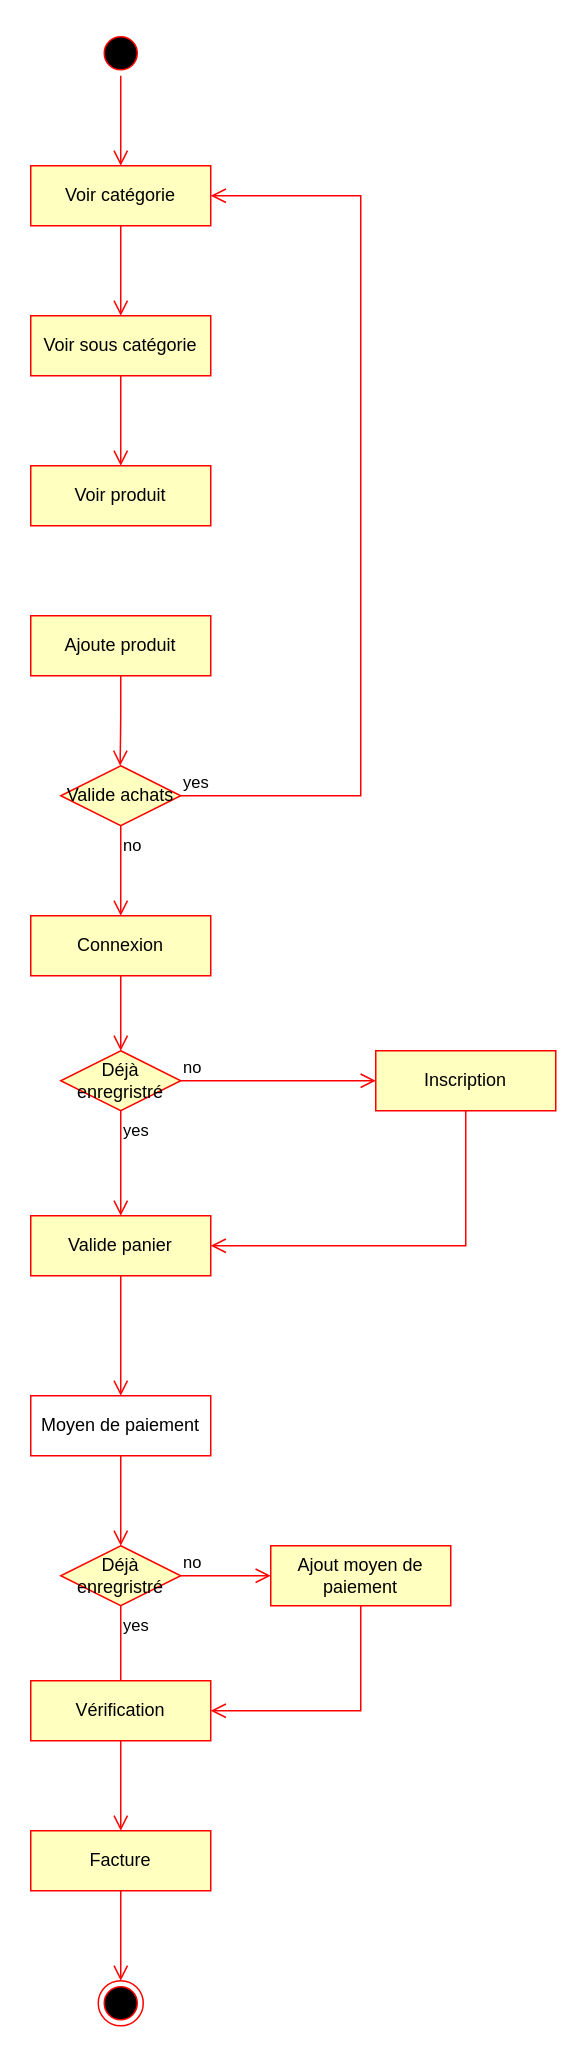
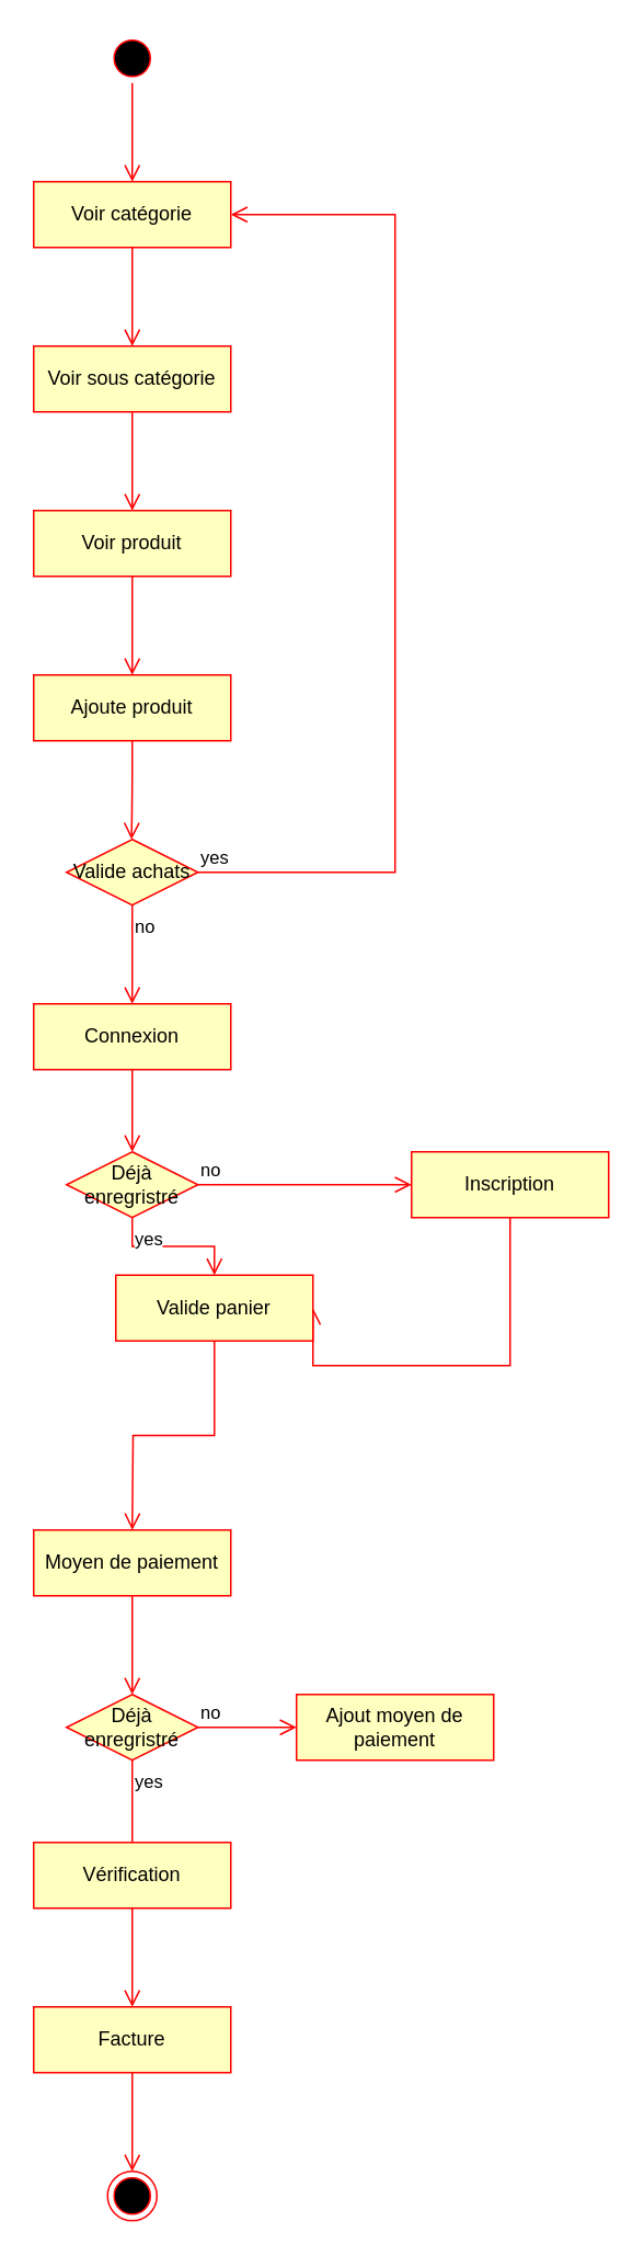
  <mxCell id="0" />
  <mxCell id="1" parent="0" />
  <mxCell id="2" value="Connexion" style="rounded=0;whiteSpace=wrap;html=1;arcSize=40;fontColor=#000000;fillColor=#ffffc0;strokeColor=#ff0000;" parent="1" vertex="1"><mxGeometry x="20" y="610" width="120" height="40" as="geometry" /></mxCell>
  <mxCell id="3" value="" style="edgeStyle=orthogonalEdgeStyle;html=1;verticalAlign=bottom;endArrow=open;endSize=8;strokeColor=#ff0000;rounded=0;entryX=0.5;entryY=0;entryDx=0;entryDy=0;" parent="1" source="2" target="4" edge="1"><mxGeometry relative="1" as="geometry"><mxPoint x="74" y="710" as="targetPoint" /></mxGeometry></mxCell>
  <mxCell id="4" value="Déjà enregristré" style="rhombus;whiteSpace=wrap;html=1;fontColor=#000000;fillColor=#ffffc0;strokeColor=#ff0000;rounded=0;" parent="1" vertex="1"><mxGeometry x="40" y="700" width="80" height="40" as="geometry" /></mxCell>
  <mxCell id="5" value="no" style="edgeStyle=orthogonalEdgeStyle;html=1;align=left;verticalAlign=bottom;endArrow=open;endSize=8;strokeColor=#ff0000;rounded=0;" parent="1" source="4" edge="1"><mxGeometry x="-1" relative="1" as="geometry"><mxPoint x="250" y="720" as="targetPoint" /></mxGeometry></mxCell>
  <mxCell id="6" value="yes" style="edgeStyle=orthogonalEdgeStyle;html=1;align=left;verticalAlign=top;endArrow=open;endSize=8;strokeColor=#ff0000;rounded=0;entryX=0.5;entryY=0;entryDx=0;entryDy=0;" parent="1" source="4" target="9" edge="1"><mxGeometry x="-1" relative="1" as="geometry"><mxPoint x="80" y="820" as="targetPoint" /><Array as="points" /></mxGeometry></mxCell>
  <mxCell id="7" value="&lt;div&gt;Inscription&lt;/div&gt;" style="rounded=0;whiteSpace=wrap;html=1;arcSize=40;fontColor=#000000;fillColor=#ffffc0;strokeColor=#ff0000;" parent="1" vertex="1"><mxGeometry x="250" y="700" width="120" height="40" as="geometry" /></mxCell>
  <mxCell id="8" value="" style="edgeStyle=orthogonalEdgeStyle;html=1;verticalAlign=bottom;endArrow=open;endSize=8;strokeColor=#ff0000;rounded=0;entryX=1;entryY=0.5;entryDx=0;entryDy=0;" parent="1" source="7" target="9" edge="1"><mxGeometry relative="1" as="geometry"><mxPoint x="310" y="810" as="targetPoint" /><Array as="points"><mxPoint x="310" y="830" /></Array></mxGeometry></mxCell>
- <mxCell id="9" value="Valide panier" style="rounded=0;whiteSpace=wrap;html=1;arcSize=40;fontColor=#000000;fillColor=#ffffc0;strokeColor=#ff0000;" parent="1" vertex="1"><mxGeometry x="20" y="810" width="120" height="40" as="geometry" /></mxCell>
+ <mxCell id="9" value="Valide panier" style="rounded=0;whiteSpace=wrap;html=1;arcSize=40;fontColor=#000000;fillColor=#ffffc0;strokeColor=#ff0000;" parent="1" vertex="1"><mxGeometry x="70" y="775" width="120" height="40" as="geometry" /></mxCell>
  <mxCell id="10" value="" style="edgeStyle=orthogonalEdgeStyle;html=1;verticalAlign=bottom;endArrow=open;endSize=8;strokeColor=#ff0000;rounded=0;" parent="1" source="9" edge="1"><mxGeometry relative="1" as="geometry"><mxPoint x="80" y="930" as="targetPoint" /></mxGeometry></mxCell>
- <mxCell id="11" value="Moyen de paiement" style="rounded=0;whiteSpace=wrap;html=1;arcSize=40;fontColor=#000000;fillColor=#ffffff;strokeColor=#ff0000;" parent="1" vertex="1"><mxGeometry x="20" y="930" width="120" height="40" as="geometry" /></mxCell>
+ <mxCell id="11" value="Moyen de paiement" style="rounded=0;whiteSpace=wrap;html=1;arcSize=40;fontColor=#000000;fillColor=#ffffc0;strokeColor=#ff0000;" parent="1" vertex="1"><mxGeometry x="20" y="930" width="120" height="40" as="geometry" /></mxCell>
  <mxCell id="12" value="" style="edgeStyle=orthogonalEdgeStyle;html=1;verticalAlign=bottom;endArrow=open;endSize=8;strokeColor=#ff0000;rounded=0;" parent="1" source="11" edge="1"><mxGeometry relative="1" as="geometry"><mxPoint x="80" y="1030" as="targetPoint" /></mxGeometry></mxCell>
  <mxCell id="13" value="Déjà enregristré" style="rhombus;whiteSpace=wrap;html=1;fontColor=#000000;fillColor=#ffffc0;strokeColor=#ff0000;rounded=0;" parent="1" vertex="1"><mxGeometry x="40" y="1030" width="80" height="40" as="geometry" /></mxCell>
  <mxCell id="14" value="no" style="edgeStyle=orthogonalEdgeStyle;html=1;align=left;verticalAlign=bottom;endArrow=open;endSize=8;strokeColor=#ff0000;rounded=0;" parent="1" source="13" edge="1"><mxGeometry x="-1" relative="1" as="geometry"><mxPoint x="180" y="1050" as="targetPoint" /></mxGeometry></mxCell>
  <mxCell id="15" value="yes" style="edgeStyle=orthogonalEdgeStyle;html=1;align=left;verticalAlign=top;endArrow=open;endSize=8;strokeColor=#ff0000;rounded=0;" parent="1" source="13" edge="1"><mxGeometry x="-1" relative="1" as="geometry"><mxPoint x="80" y="1130" as="targetPoint" /></mxGeometry></mxCell>
  <mxCell id="16" value="Ajout moyen de paiement" style="rounded=0;whiteSpace=wrap;html=1;arcSize=40;fontColor=#000000;fillColor=#ffffc0;strokeColor=#ff0000;" parent="1" vertex="1"><mxGeometry x="180" y="1030" width="120" height="40" as="geometry" /></mxCell>
- <mxCell id="17" value="" style="edgeStyle=orthogonalEdgeStyle;html=1;verticalAlign=bottom;endArrow=open;endSize=8;strokeColor=#ff0000;entryX=1;entryY=0.5;entryDx=0;entryDy=0;rounded=0;" parent="1" source="16" target="18" edge="1"><mxGeometry relative="1" as="geometry"><mxPoint x="240" y="1130" as="targetPoint" /><Array as="points"><mxPoint x="240" y="1140" /></Array></mxGeometry></mxCell>
  <mxCell id="18" value="Vérification" style="rounded=0;whiteSpace=wrap;html=1;arcSize=40;fontColor=#000000;fillColor=#ffffc0;strokeColor=#ff0000;" parent="1" vertex="1"><mxGeometry x="20" y="1120" width="120" height="40" as="geometry" /></mxCell>
  <mxCell id="19" value="" style="edgeStyle=orthogonalEdgeStyle;html=1;verticalAlign=bottom;endArrow=open;endSize=8;strokeColor=#ff0000;rounded=0;" parent="1" source="18" edge="1"><mxGeometry relative="1" as="geometry"><mxPoint x="80" y="1220" as="targetPoint" /></mxGeometry></mxCell>
  <mxCell id="20" value="Facture" style="rounded=0;whiteSpace=wrap;html=1;arcSize=40;fontColor=#000000;fillColor=#ffffc0;strokeColor=#ff0000;" parent="1" vertex="1"><mxGeometry x="20" y="1220" width="120" height="40" as="geometry" /></mxCell>
  <mxCell id="21" value="" style="edgeStyle=orthogonalEdgeStyle;html=1;verticalAlign=bottom;endArrow=open;endSize=8;strokeColor=#ff0000;rounded=0;" parent="1" source="20" edge="1"><mxGeometry relative="1" as="geometry"><mxPoint x="80" y="1320" as="targetPoint" /></mxGeometry></mxCell>
  <mxCell id="22" value="" style="ellipse;html=1;shape=endState;fillColor=#000000;strokeColor=#ff0000;rounded=0;" parent="1" vertex="1"><mxGeometry x="65" y="1320" width="30" height="30" as="geometry" /></mxCell>
  <mxCell id="23" value="Ajoute produit" style="rounded=0;whiteSpace=wrap;html=1;arcSize=40;fontColor=#000000;fillColor=#ffffc0;strokeColor=#ff0000;" vertex="1" parent="1"><mxGeometry x="20" y="410" width="120" height="40" as="geometry" /></mxCell>
  <mxCell id="24" value="Voir produit" style="rounded=0;whiteSpace=wrap;html=1;arcSize=40;fontColor=#000000;fillColor=#ffffc0;strokeColor=#ff0000;" vertex="1" parent="1"><mxGeometry x="20" y="310" width="120" height="40" as="geometry" /></mxCell>
+ <mxCell id="25" value="" style="edgeStyle=orthogonalEdgeStyle;html=1;verticalAlign=bottom;endArrow=open;endSize=8;strokeColor=#ff0000;rounded=0;entryX=0.5;entryY=0;entryDx=0;entryDy=0;" edge="1" source="24" parent="1" target="23"><mxGeometry relative="1" as="geometry"><mxPoint x="80" y="400" as="targetPoint" /></mxGeometry></mxCell>
  <mxCell id="26" value="Voir sous catégorie" style="rounded=0;whiteSpace=wrap;html=1;arcSize=40;fontColor=#000000;fillColor=#ffffc0;strokeColor=#ff0000;" vertex="1" parent="1"><mxGeometry x="20" y="210" width="120" height="40" as="geometry" /></mxCell>
  <mxCell id="27" value="" style="edgeStyle=orthogonalEdgeStyle;html=1;verticalAlign=bottom;endArrow=open;endSize=8;strokeColor=#ff0000;rounded=0;" edge="1" source="26" parent="1"><mxGeometry relative="1" as="geometry"><mxPoint x="80" y="310" as="targetPoint" /></mxGeometry></mxCell>
  <mxCell id="28" value="Voir catégorie" style="rounded=0;whiteSpace=wrap;html=1;arcSize=40;fontColor=#000000;fillColor=#ffffc0;strokeColor=#ff0000;" vertex="1" parent="1"><mxGeometry x="20" y="110" width="120" height="40" as="geometry" /></mxCell>
  <mxCell id="29" value="" style="edgeStyle=orthogonalEdgeStyle;html=1;verticalAlign=bottom;endArrow=open;endSize=8;strokeColor=#ff0000;rounded=0;" edge="1" source="28" parent="1"><mxGeometry relative="1" as="geometry"><mxPoint x="80" y="210" as="targetPoint" /></mxGeometry></mxCell>
  <mxCell id="30" value="" style="ellipse;html=1;shape=startState;fillColor=#000000;strokeColor=#ff0000;rounded=0;" vertex="1" parent="1"><mxGeometry x="65" y="20" width="30" height="30" as="geometry" /></mxCell>
  <mxCell id="31" value="" style="edgeStyle=orthogonalEdgeStyle;html=1;verticalAlign=bottom;endArrow=open;endSize=8;strokeColor=#ff0000;rounded=0;" edge="1" parent="1"><mxGeometry relative="1" as="geometry"><mxPoint x="80" y="110" as="targetPoint" /><mxPoint x="80" y="50" as="sourcePoint" /></mxGeometry></mxCell>
  <mxCell id="32" value="Valide achats" style="rhombus;whiteSpace=wrap;html=1;fontColor=#000000;fillColor=#ffffc0;strokeColor=#ff0000;rounded=0;" vertex="1" parent="1"><mxGeometry x="40" y="510" width="80" height="40" as="geometry" /></mxCell>
  <mxCell id="33" value="yes" style="edgeStyle=orthogonalEdgeStyle;html=1;align=left;verticalAlign=bottom;endArrow=open;endSize=8;strokeColor=#ff0000;rounded=0;entryX=1;entryY=0.5;entryDx=0;entryDy=0;" edge="1" source="32" parent="1" target="28"><mxGeometry x="-1" relative="1" as="geometry"><mxPoint x="230" y="130" as="targetPoint" /><Array as="points"><mxPoint x="240" y="530" /><mxPoint x="240" y="130" /></Array></mxGeometry></mxCell>
  <mxCell id="34" value="no" style="edgeStyle=orthogonalEdgeStyle;html=1;align=left;verticalAlign=top;endArrow=open;endSize=8;strokeColor=#ff0000;rounded=0;" edge="1" source="32" parent="1"><mxGeometry x="-1" relative="1" as="geometry"><mxPoint x="80" y="610" as="targetPoint" /></mxGeometry></mxCell>
  <mxCell id="35" value="" style="edgeStyle=orthogonalEdgeStyle;html=1;verticalAlign=bottom;endArrow=open;endSize=8;strokeColor=#ff0000;" edge="1" parent="1"><mxGeometry relative="1" as="geometry"><mxPoint x="79.58" y="510" as="targetPoint" /><mxPoint x="80" y="450" as="sourcePoint" /><Array as="points"><mxPoint x="80" y="480" /></Array></mxGeometry></mxCell>
